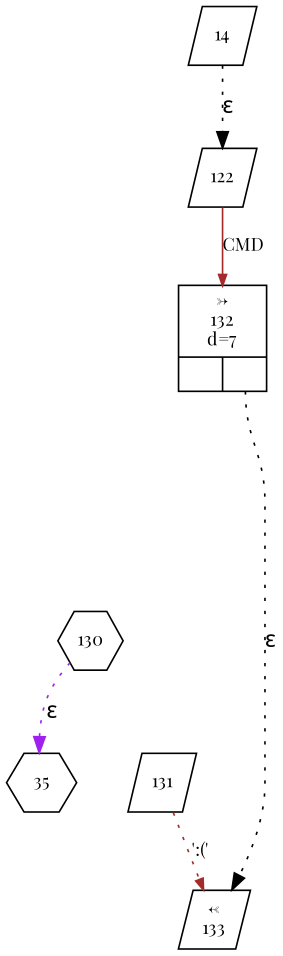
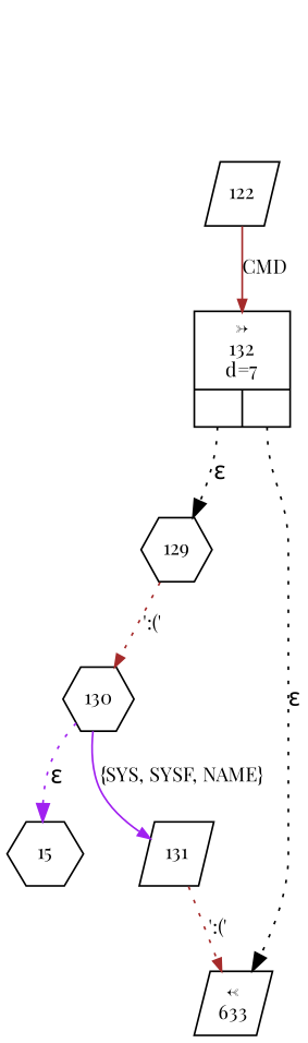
  digraph {
    fontname="Playfair Display"
    rankdir=TB
    node [fixedsize=true fontname="Playfair Display" fontsize=11 shape=parallelogram peripheries=1]
    edge [color=brown fontname="Playfair Display" style=dotted]
-   n1 [label=35 shape=hexagon width=.6 peripheries=""]
+   n1 [label=15 shape=hexagon width=.6 peripheries=""]
    n2 [label=122 width=.55]
    n3 [fixedsize=false label="{&rarr;\n132\nd=7|{<p0>|<p1>}}" shape=record]
-   n5 [label="&larr;\n133" width=.55]
+   n4 [label=129 shape=hexagon width=.55]
+   n5 [label="&larr;\n633" width=.55]
    n6 [label=130 shape=hexagon width=.55]
    n7 [label=131 width=.55]
-   n8 [label=14 width=.55]
    n2 -> n3 [arrowhead=normal arrowsize=.7 fontsize=11 label=CMD style=solid]
+   n3 -> n4 [color=black label="&epsilon;" tailport=p0]
    n3 -> n5 [color=black label="&epsilon;" tailport=p1]
+   n4 -> n6 [arrowhead=normal arrowsize=.7 fontsize=11 label="':('"]
    n6 -> n1 [color=purple label="&epsilon;"]
+   n6 -> n7 [arrowhead=normal arrowsize=.7 color=purple fontsize=11 label="{SYS, SYSF, NAME}" style=solid]
    n7 -> n5 [arrowhead=normal arrowsize=.7 fontsize=11 label="':('"]
-   n8 -> n2 [color=black label="&epsilon;"]
  }
